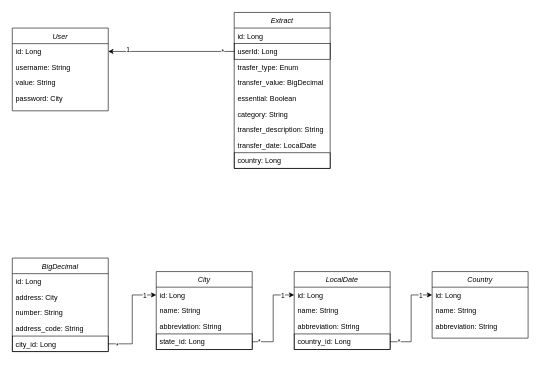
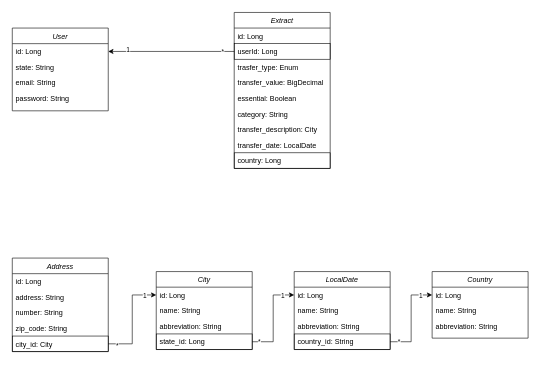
  <mxCell id="0" />
  <mxCell id="1" parent="0" />
  <mxCell id="2" value="User" style="swimlane;fontStyle=2;align=center;verticalAlign=top;childLayout=stackLayout;horizontal=1;startSize=26;horizontalStack=0;resizeParent=1;resizeLast=0;collapsible=1;marginBottom=0;rounded=0;shadow=0;strokeWidth=1;" parent="1" vertex="1"><mxGeometry x="20" y="46" width="160" height="138" as="geometry"><mxRectangle x="230" y="140" width="160" height="26" as="alternateBounds" /></mxGeometry></mxCell>
  <mxCell id="3" value="id: Long" style="text;align=left;verticalAlign=top;spacingLeft=4;spacingRight=4;overflow=hidden;rotatable=0;points=[[0,0.5],[1,0.5]];portConstraint=eastwest;" parent="2" vertex="1"><mxGeometry y="26" width="160" height="26" as="geometry" /></mxCell>
- <mxCell id="4" value="username: String" style="text;align=left;verticalAlign=top;spacingLeft=4;spacingRight=4;overflow=hidden;rotatable=0;points=[[0,0.5],[1,0.5]];portConstraint=eastwest;rounded=0;shadow=0;html=0;" parent="2" vertex="1"><mxGeometry y="52" width="160" height="26" as="geometry" /></mxCell>
- <mxCell id="5" value="value: String" style="text;align=left;verticalAlign=top;spacingLeft=4;spacingRight=4;overflow=hidden;rotatable=0;points=[[0,0.5],[1,0.5]];portConstraint=eastwest;rounded=0;shadow=0;html=0;" parent="2" vertex="1"><mxGeometry y="78" width="160" height="26" as="geometry" /></mxCell>
- <mxCell id="6" value="password: City" style="text;align=left;verticalAlign=top;spacingLeft=4;spacingRight=4;overflow=hidden;rotatable=0;points=[[0,0.5],[1,0.5]];portConstraint=eastwest;rounded=0;shadow=0;html=0;" parent="2" vertex="1"><mxGeometry y="104" width="160" height="26" as="geometry" /></mxCell>
+ <mxCell id="4" value="state: String" style="text;align=left;verticalAlign=top;spacingLeft=4;spacingRight=4;overflow=hidden;rotatable=0;points=[[0,0.5],[1,0.5]];portConstraint=eastwest;rounded=0;shadow=0;html=0;" parent="2" vertex="1"><mxGeometry y="52" width="160" height="26" as="geometry" /></mxCell>
+ <mxCell id="5" value="email: String" style="text;align=left;verticalAlign=top;spacingLeft=4;spacingRight=4;overflow=hidden;rotatable=0;points=[[0,0.5],[1,0.5]];portConstraint=eastwest;rounded=0;shadow=0;html=0;" parent="2" vertex="1"><mxGeometry y="78" width="160" height="26" as="geometry" /></mxCell>
+ <mxCell id="6" value="password: String" style="text;align=left;verticalAlign=top;spacingLeft=4;spacingRight=4;overflow=hidden;rotatable=0;points=[[0,0.5],[1,0.5]];portConstraint=eastwest;rounded=0;shadow=0;html=0;" parent="2" vertex="1"><mxGeometry y="104" width="160" height="26" as="geometry" /></mxCell>
  <mxCell id="7" value="Extract" style="swimlane;fontStyle=2;align=center;verticalAlign=top;childLayout=stackLayout;horizontal=1;startSize=26;horizontalStack=0;resizeParent=1;resizeLast=0;collapsible=1;marginBottom=0;rounded=0;shadow=0;strokeWidth=1;" parent="1" vertex="1"><mxGeometry x="390" y="20" width="160" height="260" as="geometry"><mxRectangle x="230" y="140" width="160" height="26" as="alternateBounds" /></mxGeometry></mxCell>
  <mxCell id="8" value="id: Long" style="text;align=left;verticalAlign=top;spacingLeft=4;spacingRight=4;overflow=hidden;rotatable=0;points=[[0,0.5],[1,0.5]];portConstraint=eastwest;" parent="7" vertex="1"><mxGeometry y="26" width="160" height="26" as="geometry" /></mxCell>
  <mxCell id="9" value="userId: Long" style="text;align=left;verticalAlign=top;spacingLeft=4;spacingRight=4;overflow=hidden;rotatable=0;points=[[0,0.5],[1,0.5]];portConstraint=eastwest;rounded=0;shadow=0;html=0;strokeColor=default;" parent="7" vertex="1"><mxGeometry y="52" width="160" height="26" as="geometry" /></mxCell>
  <mxCell id="10" value="trasfer_type: Enum" style="text;align=left;verticalAlign=top;spacingLeft=4;spacingRight=4;overflow=hidden;rotatable=0;points=[[0,0.5],[1,0.5]];portConstraint=eastwest;rounded=0;shadow=0;html=0;" parent="7" vertex="1"><mxGeometry y="78" width="160" height="26" as="geometry" /></mxCell>
  <mxCell id="11" value="transfer_value: BigDecimal" style="text;align=left;verticalAlign=top;spacingLeft=4;spacingRight=4;overflow=hidden;rotatable=0;points=[[0,0.5],[1,0.5]];portConstraint=eastwest;rounded=0;shadow=0;html=0;" parent="7" vertex="1"><mxGeometry y="104" width="160" height="26" as="geometry" /></mxCell>
  <mxCell id="12" value="essential: Boolean" style="text;align=left;verticalAlign=top;spacingLeft=4;spacingRight=4;overflow=hidden;rotatable=0;points=[[0,0.5],[1,0.5]];portConstraint=eastwest;rounded=0;shadow=0;html=0;" parent="7" vertex="1"><mxGeometry y="130" width="160" height="26" as="geometry" /></mxCell>
  <mxCell id="13" value="category: String" style="text;align=left;verticalAlign=top;spacingLeft=4;spacingRight=4;overflow=hidden;rotatable=0;points=[[0,0.5],[1,0.5]];portConstraint=eastwest;rounded=0;shadow=0;html=0;" parent="7" vertex="1"><mxGeometry y="156" width="160" height="26" as="geometry" /></mxCell>
- <mxCell id="14" value="transfer_description: String" style="text;align=left;verticalAlign=top;spacingLeft=4;spacingRight=4;overflow=hidden;rotatable=0;points=[[0,0.5],[1,0.5]];portConstraint=eastwest;rounded=0;shadow=0;html=0;" parent="7" vertex="1"><mxGeometry y="182" width="160" height="26" as="geometry" /></mxCell>
+ <mxCell id="14" value="transfer_description: City" style="text;align=left;verticalAlign=top;spacingLeft=4;spacingRight=4;overflow=hidden;rotatable=0;points=[[0,0.5],[1,0.5]];portConstraint=eastwest;rounded=0;shadow=0;html=0;" parent="7" vertex="1"><mxGeometry y="182" width="160" height="26" as="geometry" /></mxCell>
  <mxCell id="15" value="transfer_date: LocalDate" style="text;align=left;verticalAlign=top;spacingLeft=4;spacingRight=4;overflow=hidden;rotatable=0;points=[[0,0.5],[1,0.5]];portConstraint=eastwest;rounded=0;shadow=0;html=0;" parent="7" vertex="1"><mxGeometry y="208" width="160" height="26" as="geometry" /></mxCell>
  <mxCell id="16" value="country: Long" style="text;align=left;verticalAlign=top;spacingLeft=4;spacingRight=4;overflow=hidden;rotatable=0;points=[[0,0.5],[1,0.5]];portConstraint=eastwest;rounded=0;shadow=0;html=0;strokeColor=default;" parent="7" vertex="1"><mxGeometry y="234" width="160" height="26" as="geometry" /></mxCell>
  <mxCell id="17" style="edgeStyle=orthogonalEdgeStyle;rounded=0;orthogonalLoop=1;jettySize=auto;html=1;entryX=1;entryY=0.5;entryDx=0;entryDy=0;" parent="1" source="9" target="3" edge="1"><mxGeometry relative="1" as="geometry" /></mxCell>
  <mxCell id="18" value="1" style="edgeLabel;html=1;align=center;verticalAlign=middle;resizable=0;points=[];" vertex="1" connectable="0" parent="17"><mxGeometry x="0.695" y="-4" relative="1" as="geometry"><mxPoint as="offset" /></mxGeometry></mxCell>
  <mxCell id="19" value="*" style="edgeLabel;html=1;align=center;verticalAlign=middle;resizable=0;points=[];" vertex="1" connectable="0" parent="17"><mxGeometry x="-0.805" relative="1" as="geometry"><mxPoint as="offset" /></mxGeometry></mxCell>
  <mxCell id="20" value="Country" style="swimlane;fontStyle=2;align=center;verticalAlign=top;childLayout=stackLayout;horizontal=1;startSize=26;horizontalStack=0;resizeParent=1;resizeLast=0;collapsible=1;marginBottom=0;rounded=0;shadow=0;strokeWidth=1;" parent="1" vertex="1"><mxGeometry x="720" y="452" width="160" height="111" as="geometry"><mxRectangle x="230" y="140" width="160" height="26" as="alternateBounds" /></mxGeometry></mxCell>
  <mxCell id="21" value="id: Long" style="text;align=left;verticalAlign=top;spacingLeft=4;spacingRight=4;overflow=hidden;rotatable=0;points=[[0,0.5],[1,0.5]];portConstraint=eastwest;" parent="20" vertex="1"><mxGeometry y="26" width="160" height="26" as="geometry" /></mxCell>
  <mxCell id="22" value="name: String" style="text;align=left;verticalAlign=top;spacingLeft=4;spacingRight=4;overflow=hidden;rotatable=0;points=[[0,0.5],[1,0.5]];portConstraint=eastwest;rounded=0;shadow=0;html=0;" parent="20" vertex="1"><mxGeometry y="52" width="160" height="26" as="geometry" /></mxCell>
  <mxCell id="23" value="abbreviation: String" style="text;align=left;verticalAlign=top;spacingLeft=4;spacingRight=4;overflow=hidden;rotatable=0;points=[[0,0.5],[1,0.5]];portConstraint=eastwest;rounded=0;shadow=0;html=0;" parent="20" vertex="1"><mxGeometry y="78" width="160" height="26" as="geometry" /></mxCell>
  <mxCell id="24" value="LocalDate" style="swimlane;fontStyle=2;align=center;verticalAlign=top;childLayout=stackLayout;horizontal=1;startSize=26;horizontalStack=0;resizeParent=1;resizeLast=0;collapsible=1;marginBottom=0;rounded=0;shadow=0;strokeWidth=1;" parent="1" vertex="1"><mxGeometry x="490" y="452" width="160" height="130" as="geometry"><mxRectangle x="230" y="140" width="160" height="26" as="alternateBounds" /></mxGeometry></mxCell>
  <mxCell id="25" value="id: Long" style="text;align=left;verticalAlign=top;spacingLeft=4;spacingRight=4;overflow=hidden;rotatable=0;points=[[0,0.5],[1,0.5]];portConstraint=eastwest;" parent="24" vertex="1"><mxGeometry y="26" width="160" height="26" as="geometry" /></mxCell>
  <mxCell id="26" value="name: String" style="text;align=left;verticalAlign=top;spacingLeft=4;spacingRight=4;overflow=hidden;rotatable=0;points=[[0,0.5],[1,0.5]];portConstraint=eastwest;rounded=0;shadow=0;html=0;" parent="24" vertex="1"><mxGeometry y="52" width="160" height="26" as="geometry" /></mxCell>
  <mxCell id="27" value="abbreviation: String" style="text;align=left;verticalAlign=top;spacingLeft=4;spacingRight=4;overflow=hidden;rotatable=0;points=[[0,0.5],[1,0.5]];portConstraint=eastwest;rounded=0;shadow=0;html=0;" parent="24" vertex="1"><mxGeometry y="78" width="160" height="26" as="geometry" /></mxCell>
- <mxCell id="28" value="country_id: Long" style="text;align=left;verticalAlign=top;spacingLeft=4;spacingRight=4;overflow=hidden;rotatable=0;points=[[0,0.5],[1,0.5]];portConstraint=eastwest;rounded=0;shadow=0;html=0;strokeColor=default;" parent="24" vertex="1"><mxGeometry y="104" width="160" height="26" as="geometry" /></mxCell>
+ <mxCell id="28" value="country_id: String" style="text;align=left;verticalAlign=top;spacingLeft=4;spacingRight=4;overflow=hidden;rotatable=0;points=[[0,0.5],[1,0.5]];portConstraint=eastwest;rounded=0;shadow=0;html=0;strokeColor=default;" parent="24" vertex="1"><mxGeometry y="104" width="160" height="26" as="geometry" /></mxCell>
  <mxCell id="29" value="City" style="swimlane;fontStyle=2;align=center;verticalAlign=top;childLayout=stackLayout;horizontal=1;startSize=26;horizontalStack=0;resizeParent=1;resizeLast=0;collapsible=1;marginBottom=0;rounded=0;shadow=0;strokeWidth=1;" parent="1" vertex="1"><mxGeometry x="260" y="452" width="160" height="130" as="geometry"><mxRectangle x="230" y="140" width="160" height="26" as="alternateBounds" /></mxGeometry></mxCell>
  <mxCell id="30" value="id: Long" style="text;align=left;verticalAlign=top;spacingLeft=4;spacingRight=4;overflow=hidden;rotatable=0;points=[[0,0.5],[1,0.5]];portConstraint=eastwest;" parent="29" vertex="1"><mxGeometry y="26" width="160" height="26" as="geometry" /></mxCell>
  <mxCell id="31" value="name: String" style="text;align=left;verticalAlign=top;spacingLeft=4;spacingRight=4;overflow=hidden;rotatable=0;points=[[0,0.5],[1,0.5]];portConstraint=eastwest;rounded=0;shadow=0;html=0;" parent="29" vertex="1"><mxGeometry y="52" width="160" height="26" as="geometry" /></mxCell>
  <mxCell id="32" value="abbreviation: String" style="text;align=left;verticalAlign=top;spacingLeft=4;spacingRight=4;overflow=hidden;rotatable=0;points=[[0,0.5],[1,0.5]];portConstraint=eastwest;rounded=0;shadow=0;html=0;" parent="29" vertex="1"><mxGeometry y="78" width="160" height="26" as="geometry" /></mxCell>
  <mxCell id="33" value="state_id: Long" style="text;align=left;verticalAlign=top;spacingLeft=4;spacingRight=4;overflow=hidden;rotatable=0;points=[[0,0.5],[1,0.5]];portConstraint=eastwest;rounded=0;shadow=0;html=0;strokeColor=default;" parent="29" vertex="1"><mxGeometry y="104" width="160" height="26" as="geometry" /></mxCell>
- <mxCell id="34" value="BigDecimal" style="swimlane;fontStyle=2;align=center;verticalAlign=top;childLayout=stackLayout;horizontal=1;startSize=26;horizontalStack=0;resizeParent=1;resizeLast=0;collapsible=1;marginBottom=0;rounded=0;shadow=0;strokeWidth=1;" vertex="1" parent="1"><mxGeometry x="20" y="429.5" width="160" height="156" as="geometry"><mxRectangle x="230" y="140" width="160" height="26" as="alternateBounds" /></mxGeometry></mxCell>
+ <mxCell id="34" value="Address" style="swimlane;fontStyle=2;align=center;verticalAlign=top;childLayout=stackLayout;horizontal=1;startSize=26;horizontalStack=0;resizeParent=1;resizeLast=0;collapsible=1;marginBottom=0;rounded=0;shadow=0;strokeWidth=1;" vertex="1" parent="1"><mxGeometry x="20" y="429.5" width="160" height="156" as="geometry"><mxRectangle x="230" y="140" width="160" height="26" as="alternateBounds" /></mxGeometry></mxCell>
  <mxCell id="35" value="id: Long" style="text;align=left;verticalAlign=top;spacingLeft=4;spacingRight=4;overflow=hidden;rotatable=0;points=[[0,0.5],[1,0.5]];portConstraint=eastwest;" vertex="1" parent="34"><mxGeometry y="26" width="160" height="26" as="geometry" /></mxCell>
- <mxCell id="36" value="address: City" style="text;align=left;verticalAlign=top;spacingLeft=4;spacingRight=4;overflow=hidden;rotatable=0;points=[[0,0.5],[1,0.5]];portConstraint=eastwest;rounded=0;shadow=0;html=0;" vertex="1" parent="34"><mxGeometry y="52" width="160" height="26" as="geometry" /></mxCell>
+ <mxCell id="36" value="address: String" style="text;align=left;verticalAlign=top;spacingLeft=4;spacingRight=4;overflow=hidden;rotatable=0;points=[[0,0.5],[1,0.5]];portConstraint=eastwest;rounded=0;shadow=0;html=0;" vertex="1" parent="34"><mxGeometry y="52" width="160" height="26" as="geometry" /></mxCell>
  <mxCell id="37" value="number: String" style="text;align=left;verticalAlign=top;spacingLeft=4;spacingRight=4;overflow=hidden;rotatable=0;points=[[0,0.5],[1,0.5]];portConstraint=eastwest;rounded=0;shadow=0;html=0;" vertex="1" parent="34"><mxGeometry y="78" width="160" height="26" as="geometry" /></mxCell>
- <mxCell id="38" value="address_code: String" style="text;align=left;verticalAlign=top;spacingLeft=4;spacingRight=4;overflow=hidden;rotatable=0;points=[[0,0.5],[1,0.5]];portConstraint=eastwest;rounded=0;shadow=0;html=0;" vertex="1" parent="34"><mxGeometry y="104" width="160" height="26" as="geometry" /></mxCell>
- <mxCell id="39" value="city_id: Long" style="text;align=left;verticalAlign=top;spacingLeft=4;spacingRight=4;overflow=hidden;rotatable=0;points=[[0,0.5],[1,0.5]];portConstraint=eastwest;rounded=0;shadow=0;html=0;strokeColor=default;" vertex="1" parent="34"><mxGeometry y="130" width="160" height="26" as="geometry" /></mxCell>
+ <mxCell id="38" value="zip_code: String" style="text;align=left;verticalAlign=top;spacingLeft=4;spacingRight=4;overflow=hidden;rotatable=0;points=[[0,0.5],[1,0.5]];portConstraint=eastwest;rounded=0;shadow=0;html=0;" vertex="1" parent="34"><mxGeometry y="104" width="160" height="26" as="geometry" /></mxCell>
+ <mxCell id="39" value="city_id: City" style="text;align=left;verticalAlign=top;spacingLeft=4;spacingRight=4;overflow=hidden;rotatable=0;points=[[0,0.5],[1,0.5]];portConstraint=eastwest;rounded=0;shadow=0;html=0;strokeColor=default;" vertex="1" parent="34"><mxGeometry y="130" width="160" height="26" as="geometry" /></mxCell>
  <mxCell id="40" style="edgeStyle=orthogonalEdgeStyle;rounded=0;orthogonalLoop=1;jettySize=auto;html=1;entryX=0;entryY=0.5;entryDx=0;entryDy=0;" edge="1" parent="1" source="39" target="30"><mxGeometry relative="1" as="geometry" /></mxCell>
  <mxCell id="41" value="*" style="edgeLabel;html=1;align=center;verticalAlign=middle;resizable=0;points=[];" vertex="1" connectable="0" parent="40"><mxGeometry x="-0.823" y="-3" relative="1" as="geometry"><mxPoint as="offset" /></mxGeometry></mxCell>
  <mxCell id="42" value="1" style="edgeLabel;html=1;align=center;verticalAlign=middle;resizable=0;points=[];" vertex="1" connectable="0" parent="40"><mxGeometry x="0.759" relative="1" as="geometry"><mxPoint as="offset" /></mxGeometry></mxCell>
  <mxCell id="43" style="edgeStyle=orthogonalEdgeStyle;rounded=0;orthogonalLoop=1;jettySize=auto;html=1;entryX=0;entryY=0.5;entryDx=0;entryDy=0;" edge="1" parent="1" source="33" target="25"><mxGeometry relative="1" as="geometry" /></mxCell>
  <mxCell id="44" value="*" style="edgeLabel;html=1;align=center;verticalAlign=middle;resizable=0;points=[];" vertex="1" connectable="0" parent="43"><mxGeometry x="-0.851" y="1" relative="1" as="geometry"><mxPoint as="offset" /></mxGeometry></mxCell>
  <mxCell id="45" value="1" style="edgeLabel;html=1;align=center;verticalAlign=middle;resizable=0;points=[];" vertex="1" connectable="0" parent="43"><mxGeometry x="0.73" relative="1" as="geometry"><mxPoint as="offset" /></mxGeometry></mxCell>
  <mxCell id="46" style="edgeStyle=orthogonalEdgeStyle;rounded=0;orthogonalLoop=1;jettySize=auto;html=1;entryX=0;entryY=0.5;entryDx=0;entryDy=0;" edge="1" parent="1" source="28" target="21"><mxGeometry relative="1" as="geometry" /></mxCell>
  <mxCell id="47" value="1" style="edgeLabel;html=1;align=center;verticalAlign=middle;resizable=0;points=[];" vertex="1" connectable="0" parent="46"><mxGeometry x="0.73" relative="1" as="geometry"><mxPoint as="offset" /></mxGeometry></mxCell>
  <mxCell id="48" value="*" style="edgeLabel;html=1;align=center;verticalAlign=middle;resizable=0;points=[];" vertex="1" connectable="0" parent="46"><mxGeometry x="-0.811" relative="1" as="geometry"><mxPoint as="offset" /></mxGeometry></mxCell>
